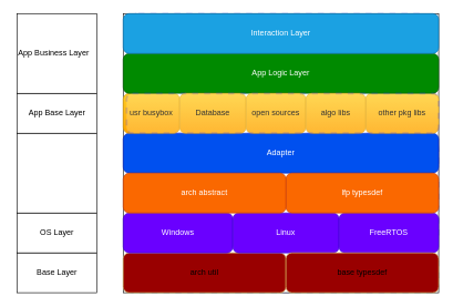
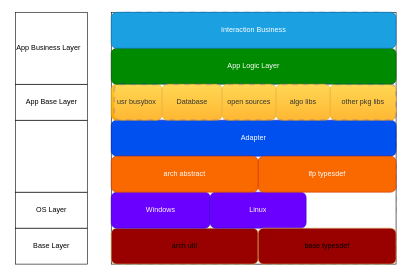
  <mxCell id="0" />
  <mxCell id="1" parent="0" />
  <mxCell id="2" value="" style="rounded=0;whiteSpace=wrap;html=1;" vertex="1" parent="1"><mxGeometry x="25" y="380" width="120" height="60" as="geometry" /></mxCell>
  <mxCell id="3" value="" style="rounded=0;whiteSpace=wrap;html=1;" vertex="1" parent="1"><mxGeometry x="25" y="320" width="120" height="60" as="geometry" /></mxCell>
  <mxCell id="4" value="" style="rounded=0;whiteSpace=wrap;html=1;" vertex="1" parent="1"><mxGeometry x="25" y="200" width="120" height="120" as="geometry" /></mxCell>
  <mxCell id="5" value="" style="rounded=0;whiteSpace=wrap;html=1;" vertex="1" parent="1"><mxGeometry x="25" y="140" width="120" height="60" as="geometry" /></mxCell>
  <mxCell id="6" value="" style="rounded=0;whiteSpace=wrap;html=1;" vertex="1" parent="1"><mxGeometry x="25" y="20" width="120" height="120" as="geometry" /></mxCell>
  <mxCell id="7" value="" style="rounded=1;whiteSpace=wrap;html=1;fillColor=#FFFFFF;gradientColor=none;strokeColor=#3333FF;glass=0;shadow=0;dashed=1;strokeWidth=3;opacity=20;sketch=0;" parent="1" vertex="1"><mxGeometry x="190" y="380" width="470" height="60" as="geometry" /></mxCell>
  <mxCell id="8" value="" style="rounded=1;whiteSpace=wrap;html=1;glass=0;strokeColor=#3333FF;fillColor=#FFFFFF;shadow=0;dashed=1;strokeWidth=3;opacity=20;sketch=0;" parent="1" vertex="1"><mxGeometry x="190" y="20" width="460" height="120" as="geometry" /></mxCell>
  <mxCell id="9" value="" style="rounded=1;whiteSpace=wrap;html=1;glass=0;strokeColor=#3333FF;fillColor=#FFFFFF;shadow=0;dashed=1;strokeWidth=3;opacity=20;sketch=0;" parent="1" vertex="1"><mxGeometry x="190" y="200" width="470" height="180" as="geometry" /></mxCell>
  <mxCell id="10" value="" style="rounded=0;whiteSpace=wrap;html=1;" parent="1" vertex="1"><mxGeometry x="185" y="20" width="475" height="420" as="geometry" /></mxCell>
  <mxCell id="11" value="" style="endArrow=none;dashed=1;html=1;strokeWidth=2;" parent="1" edge="1"><mxGeometry width="50" height="50" relative="1" as="geometry"><mxPoint x="545" y="270" as="sourcePoint" /><mxPoint x="545" y="270" as="targetPoint" /></mxGeometry></mxCell>
  <mxCell id="12" value="arch util" style="rounded=1;whiteSpace=wrap;html=1;glass=0;fillColor=#990000;strokeColor=#d6b656;" parent="1" vertex="1"><mxGeometry x="185" y="380" width="245" height="60" as="geometry" /></mxCell>
  <mxCell id="13" value="Base Layer" style="text;html=1;align=center;verticalAlign=middle;resizable=0;points=[];autosize=1;" parent="1" vertex="1"><mxGeometry x="45" y="400" width="80" height="20" as="geometry" /></mxCell>
  <mxCell id="14" value="Windows" style="rounded=1;whiteSpace=wrap;html=1;glass=0;fillColor=#6a00ff;strokeColor=#3700CC;fontColor=#ffffff;" parent="1" vertex="1"><mxGeometry x="185" y="320" width="165" height="60" as="geometry" /></mxCell>
  <mxCell id="15" value="Linux" style="rounded=1;whiteSpace=wrap;html=1;glass=0;fillColor=#6a00ff;strokeColor=#3700CC;fontColor=#ffffff;" parent="1" vertex="1"><mxGeometry x="350" y="320" width="160" height="60" as="geometry" /></mxCell>
- <mxCell id="16" value="FreeRTOS" style="rounded=1;whiteSpace=wrap;html=1;glass=0;fillColor=#6a00ff;strokeColor=#3700CC;fontColor=#ffffff;" parent="1" vertex="1"><mxGeometry x="510" y="320" width="150" height="60" as="geometry" /></mxCell>
  <mxCell id="17" value="Adapter" style="rounded=1;whiteSpace=wrap;html=1;glass=0;fillColor=#0050ef;strokeColor=#001DBC;fontColor=#ffffff;" parent="1" vertex="1"><mxGeometry x="185" y="200" width="475" height="60" as="geometry" /></mxCell>
  <mxCell id="18" value="OS Layer" style="text;html=1;align=center;verticalAlign=middle;resizable=0;points=[];autosize=1;" parent="1" vertex="1"><mxGeometry x="50" y="340" width="70" height="20" as="geometry" /></mxCell>
  <mxCell id="19" value="usr busybox" style="rounded=1;whiteSpace=wrap;html=1;glass=0;strokeColor=#d79b00;fillColor=#ffcd28;gradientColor=#ffa500;" parent="1" vertex="1"><mxGeometry x="185" y="140" width="85" height="60" as="geometry" /></mxCell>
  <mxCell id="20" value="other pkg libs" style="rounded=1;whiteSpace=wrap;html=1;glass=0;strokeColor=#d79b00;fillColor=#ffcd28;gradientColor=#ffa500;" parent="1" vertex="1"><mxGeometry x="550" y="140" width="110" height="60" as="geometry" /></mxCell>
  <mxCell id="21" value="App Logic Layer" style="rounded=1;whiteSpace=wrap;html=1;glass=0;strokeColor=#005700;fillColor=#008a00;fontColor=#ffffff;" parent="1" vertex="1"><mxGeometry x="185" y="80" width="475" height="60" as="geometry" /></mxCell>
- <mxCell id="22" value="Interaction&amp;nbsp;Layer" style="rounded=1;whiteSpace=wrap;html=1;glass=0;strokeColor=#006EAF;fillColor=#1ba1e2;fontColor=#ffffff;" parent="1" vertex="1"><mxGeometry x="185" y="20" width="475" height="60" as="geometry" /></mxCell>
+ <mxCell id="22" value="Interaction&amp;nbsp;Business" style="rounded=1;whiteSpace=wrap;html=1;glass=0;strokeColor=#006EAF;fillColor=#1ba1e2;fontColor=#ffffff;" parent="1" vertex="1"><mxGeometry x="185" y="20" width="475" height="60" as="geometry" /></mxCell>
  <mxCell id="23" value="App Base Layer" style="text;html=1;align=center;verticalAlign=middle;resizable=0;points=[];autosize=1;" parent="1" vertex="1"><mxGeometry x="35" y="160" width="100" height="20" as="geometry" /></mxCell>
  <mxCell id="24" value="App Business Layer" style="text;html=1;align=center;verticalAlign=middle;resizable=0;points=[];autosize=1;" parent="1" vertex="1"><mxGeometry x="20" y="70" width="120" height="20" as="geometry" /></mxCell>
  <mxCell id="25" value="lfp typesdef" style="rounded=1;whiteSpace=wrap;html=1;strokeColor=#C73500;fillColor=#fa6800;glass=0;fontColor=#ffffff;" parent="1" vertex="1"><mxGeometry x="430" y="260" width="230" height="60" as="geometry" /></mxCell>
  <mxCell id="26" value="" style="group;opacity=0;strokeColor=#6F0000;strokeWidth=1;rounded=1;fillColor=#a20025;fontColor=#ffffff;" parent="1" vertex="1" connectable="0"><mxGeometry x="430" y="380" width="230" height="60" as="geometry" /></mxCell>
  <mxCell id="27" value="base typesdef" style="rounded=1;whiteSpace=wrap;html=1;glass=0;fillColor=#990000;strokeColor=#d6b656;" parent="26" vertex="1"><mxGeometry width="230" height="60" as="geometry" /></mxCell>
  <mxCell id="28" value="arch abstract" style="rounded=1;whiteSpace=wrap;html=1;strokeColor=#C73500;strokeWidth=1;fillColor=#fa6800;fontColor=#ffffff;" parent="1" vertex="1"><mxGeometry x="185" y="260" width="245" height="60" as="geometry" /></mxCell>
  <mxCell id="29" value="&lt;span&gt;Database&lt;/span&gt;" style="rounded=1;whiteSpace=wrap;html=1;glass=0;strokeColor=#d79b00;fillColor=#ffcd28;gradientColor=#ffa500;" parent="1" vertex="1"><mxGeometry x="270" y="140" width="100" height="60" as="geometry" /></mxCell>
  <mxCell id="30" value="open sources" style="rounded=1;whiteSpace=wrap;html=1;glass=0;strokeColor=#d79b00;fillColor=#ffcd28;gradientColor=#ffa500;" parent="1" vertex="1"><mxGeometry x="370" y="140" width="90" height="60" as="geometry" /></mxCell>
  <mxCell id="31" value="&lt;span&gt;algo libs&lt;/span&gt;" style="rounded=1;whiteSpace=wrap;html=1;glass=0;strokeColor=#d79b00;fillColor=#ffcd28;gradientColor=#ffa500;" parent="1" vertex="1"><mxGeometry x="460" y="140" width="90" height="60" as="geometry" /></mxCell>
  <mxCell id="32" value="" style="rounded=1;whiteSpace=wrap;html=1;glass=0;strokeColor=#3333FF;fillColor=#FFFFFF;shadow=0;dashed=1;strokeWidth=3;opacity=20;sketch=0;" parent="1" vertex="1"><mxGeometry x="190" y="140" width="470" height="60" as="geometry" /></mxCell>
